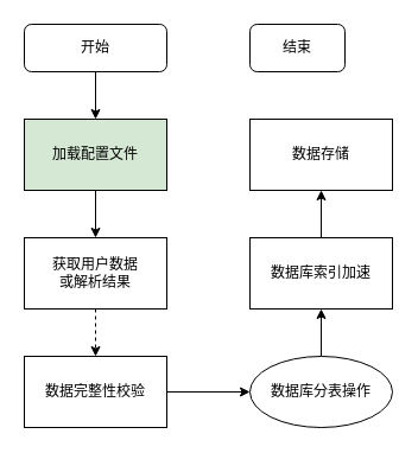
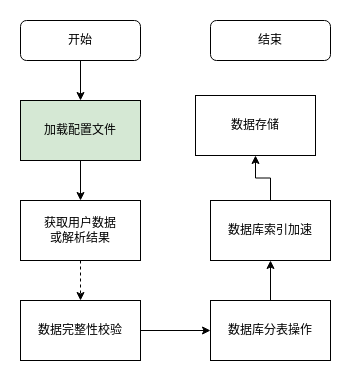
  <mxCell id="0" />
  <mxCell id="1" parent="0" />
  <mxCell id="2" style="edgeStyle=orthogonalEdgeStyle;rounded=0;orthogonalLoop=1;jettySize=auto;html=1;exitX=0.5;exitY=1;exitDx=0;exitDy=0;entryX=0.5;entryY=0;entryDx=0;entryDy=0;" edge="1" parent="1" source="3" target="5"><mxGeometry relative="1" as="geometry" /></mxCell>
  <mxCell id="3" value="开始" style="rounded=1;whiteSpace=wrap;html=1;fontSize=12;glass=0;strokeWidth=1;shadow=0;" parent="1" vertex="1"><mxGeometry x="20" y="20" width="120" height="40" as="geometry" /></mxCell>
  <mxCell id="4" style="edgeStyle=orthogonalEdgeStyle;rounded=0;orthogonalLoop=1;jettySize=auto;html=1;exitX=0.5;exitY=1;exitDx=0;exitDy=0;" edge="1" parent="1" source="5" target="7"><mxGeometry relative="1" as="geometry" /></mxCell>
  <mxCell id="5" value="加载配置文件" style="rounded=0;whiteSpace=wrap;html=1;fillColor=#d5e8d4;" vertex="1" parent="1"><mxGeometry x="20" y="100" width="120" height="60" as="geometry" /></mxCell>
  <mxCell id="6" style="edgeStyle=orthogonalEdgeStyle;rounded=0;orthogonalLoop=1;jettySize=auto;html=1;exitX=0.5;exitY=1;exitDx=0;exitDy=0;entryX=0.5;entryY=0;entryDx=0;entryDy=0;dashed=1;" edge="1" parent="1" source="7" target="9"><mxGeometry relative="1" as="geometry" /></mxCell>
  <mxCell id="7" value="获取用户数据&lt;br&gt;或解析结果" style="rounded=0;whiteSpace=wrap;html=1;" vertex="1" parent="1"><mxGeometry x="20" y="200" width="120" height="60" as="geometry" /></mxCell>
  <mxCell id="8" style="edgeStyle=orthogonalEdgeStyle;rounded=0;orthogonalLoop=1;jettySize=auto;html=1;exitX=1;exitY=0.5;exitDx=0;exitDy=0;" edge="1" parent="1" source="9" target="11"><mxGeometry relative="1" as="geometry" /></mxCell>
  <mxCell id="9" value="数据完整性校验" style="rounded=0;whiteSpace=wrap;html=1;" vertex="1" parent="1"><mxGeometry x="20" y="300" width="120" height="60" as="geometry" /></mxCell>
  <mxCell id="10" style="edgeStyle=orthogonalEdgeStyle;rounded=0;orthogonalLoop=1;jettySize=auto;html=1;exitX=0.5;exitY=0;exitDx=0;exitDy=0;entryX=0.5;entryY=1;entryDx=0;entryDy=0;" edge="1" parent="1" source="11" target="13"><mxGeometry relative="1" as="geometry" /></mxCell>
- <mxCell id="11" value="数据库分表操作" style="ellipse;whiteSpace=wrap;html=1;" vertex="1" parent="1"><mxGeometry x="210" y="300" width="120" height="60" as="geometry" /></mxCell>
+ <mxCell id="11" value="数据库分表操作" style="rounded=0;whiteSpace=wrap;html=1;" vertex="1" parent="1"><mxGeometry x="210" y="300" width="120" height="60" as="geometry" /></mxCell>
  <mxCell id="12" style="edgeStyle=orthogonalEdgeStyle;rounded=0;orthogonalLoop=1;jettySize=auto;html=1;exitX=0.5;exitY=0;exitDx=0;exitDy=0;entryX=0.5;entryY=1;entryDx=0;entryDy=0;" edge="1" parent="1" source="13" target="14"><mxGeometry relative="1" as="geometry" /></mxCell>
  <mxCell id="13" value="数据库索引加速" style="rounded=0;whiteSpace=wrap;html=1;" vertex="1" parent="1"><mxGeometry x="210" y="200" width="120" height="60" as="geometry" /></mxCell>
- <mxCell id="14" value="数据存储" style="rounded=0;whiteSpace=wrap;html=1;" vertex="1" parent="1"><mxGeometry x="210" y="100" width="120" height="60" as="geometry" /></mxCell>
- <mxCell id="15" value="结束" style="rounded=1;whiteSpace=wrap;html=1;fontSize=12;glass=0;strokeWidth=1;shadow=0;" vertex="1" parent="1"><mxGeometry x="210" y="20" width="80" height="40" as="geometry" /></mxCell>
+ <mxCell id="14" value="数据存储" style="rounded=0;whiteSpace=wrap;html=1;" vertex="1" parent="1"><mxGeometry x="195" y="95" width="120" height="60" as="geometry" /></mxCell>
+ <mxCell id="15" value="结束" style="rounded=1;whiteSpace=wrap;html=1;fontSize=12;glass=0;strokeWidth=1;shadow=0;" vertex="1" parent="1"><mxGeometry x="210" y="20" width="120" height="40" as="geometry" /></mxCell>
